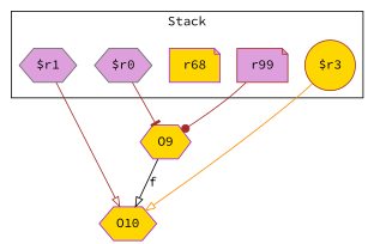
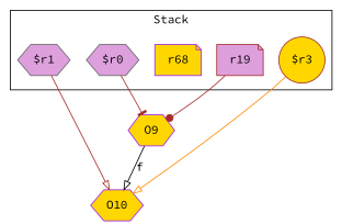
  digraph {
    fontname="Source Code Pro"
    rankDir=LR
    node [color=purple fillcolor=gold fontname="Source Code Pro" shape=hexagon style=filled]
    edge [arrowhead=onormal color=brown fontname="Source Code Pro"]
    "$r1" [color=gray40 fillcolor=plum]
    "$r0" [color=gray40 fillcolor=plum]
    n3 [label=r68 shape=note]
-   r19 [color=brown fillcolor=plum shape=note label=r99]
+   r19 [color=brown fillcolor=plum shape=note]
    "$r3" [color=brown shape=circle]
    O10
    O9
    subgraph cluster_1 {
      label=Stack
      "$r1"
      "$r0"
      n3
      r19
      "$r3"
    }
    "$r1" -> O10
    "$r0" -> O9 [arrowhead=tee]
    r19 -> O9 [arrowhead=dot]
    "$r3" -> O10 [color=darkorange]
    O9 -> O10 [color=black label=f weight=0.2]
  }
